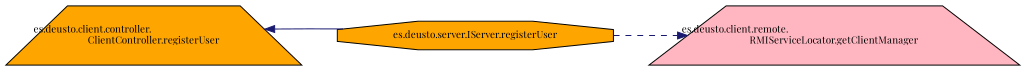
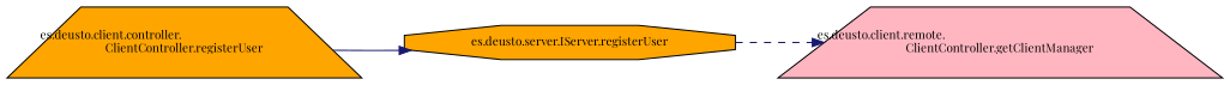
  digraph {
    fontname="Playfair Display"
    rankdir=LR
    node [color=black fillcolor=orange fontname="Playfair Display" fontsize=10 shape=trapezium style=filled]
    edge [arrowhead=normal color=midnightblue fontname="Playfair Display" fontsize=10 labelfontname=Helvetica labelfontsize=10]
    n1 [fontcolor=black height=0.2 label="es.deusto.client.controller.\lClientController.registerUser" width=0.4]
    n2 [height=0.2 label="es.deusto.server.IServer.registerUser" shape=octagon width=0.4]
-   n3 [fillcolor=lightpink height=0.2 label="es.deusto.client.remote.\lRMIServiceLocator.getClientManager" width=0.4]
-   n2 -> n1 [style=solid]
+   n3 [fillcolor=lightpink height=0.2 label="es.deusto.client.remote.\lClientController.getClientManager" width=0.4]
+   n1 -> n2 [style=solid]
    n2 -> n3 [style=dashed]
  }
